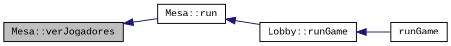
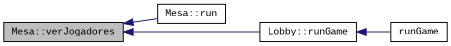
  digraph {
    fontname="Liberation Mono"
    rankdir=LR
    node [color=black fillcolor=white fontname="Liberation Mono" fontsize=10 shape=record style=filled]
    edge [color=midnightblue dir=back fontname="Liberation Mono" fontsize=10 labelfontname=Helvetica labelfontsize=10 style=solid]
    n1 [fillcolor=grey75 fontcolor=black height=0.2 label="Mesa::verJogadores" width=0.4]
    n2 [height=0.2 label="Mesa::run" width=0.4]
    n3 [height=0.2 label="Lobby::runGame" width=0.4]
    n4 [height=0.2 label=runGame width=0.4]
    n1 -> n2
-   n2 -> n3
+   n1 -> n3
    n3 -> n4
  }
